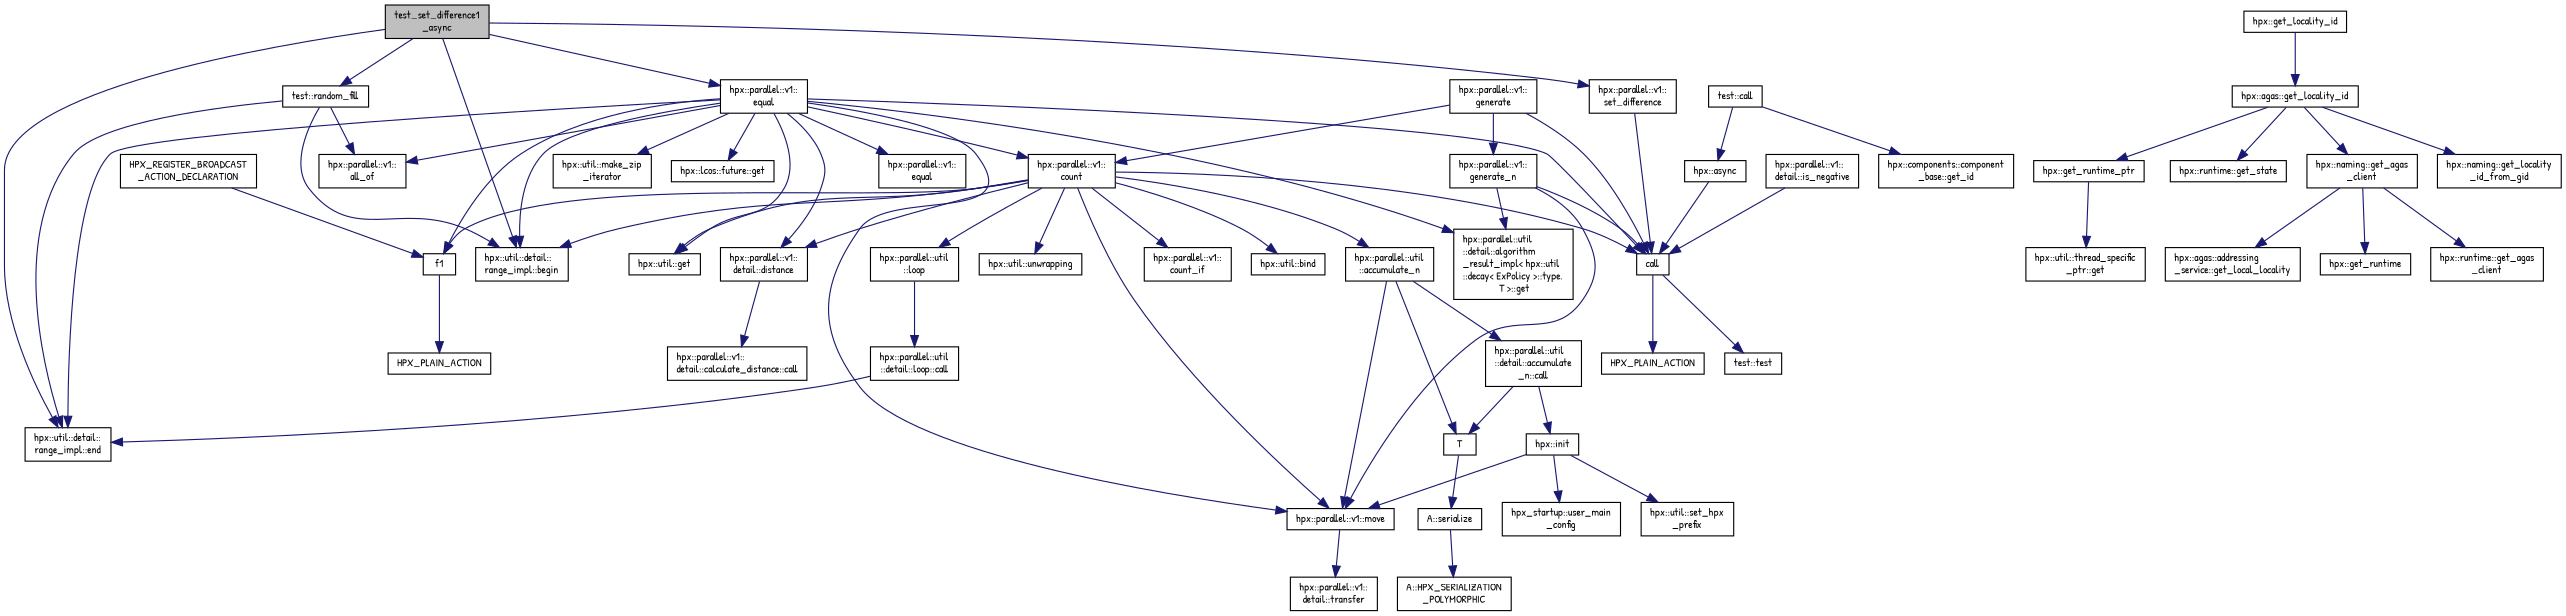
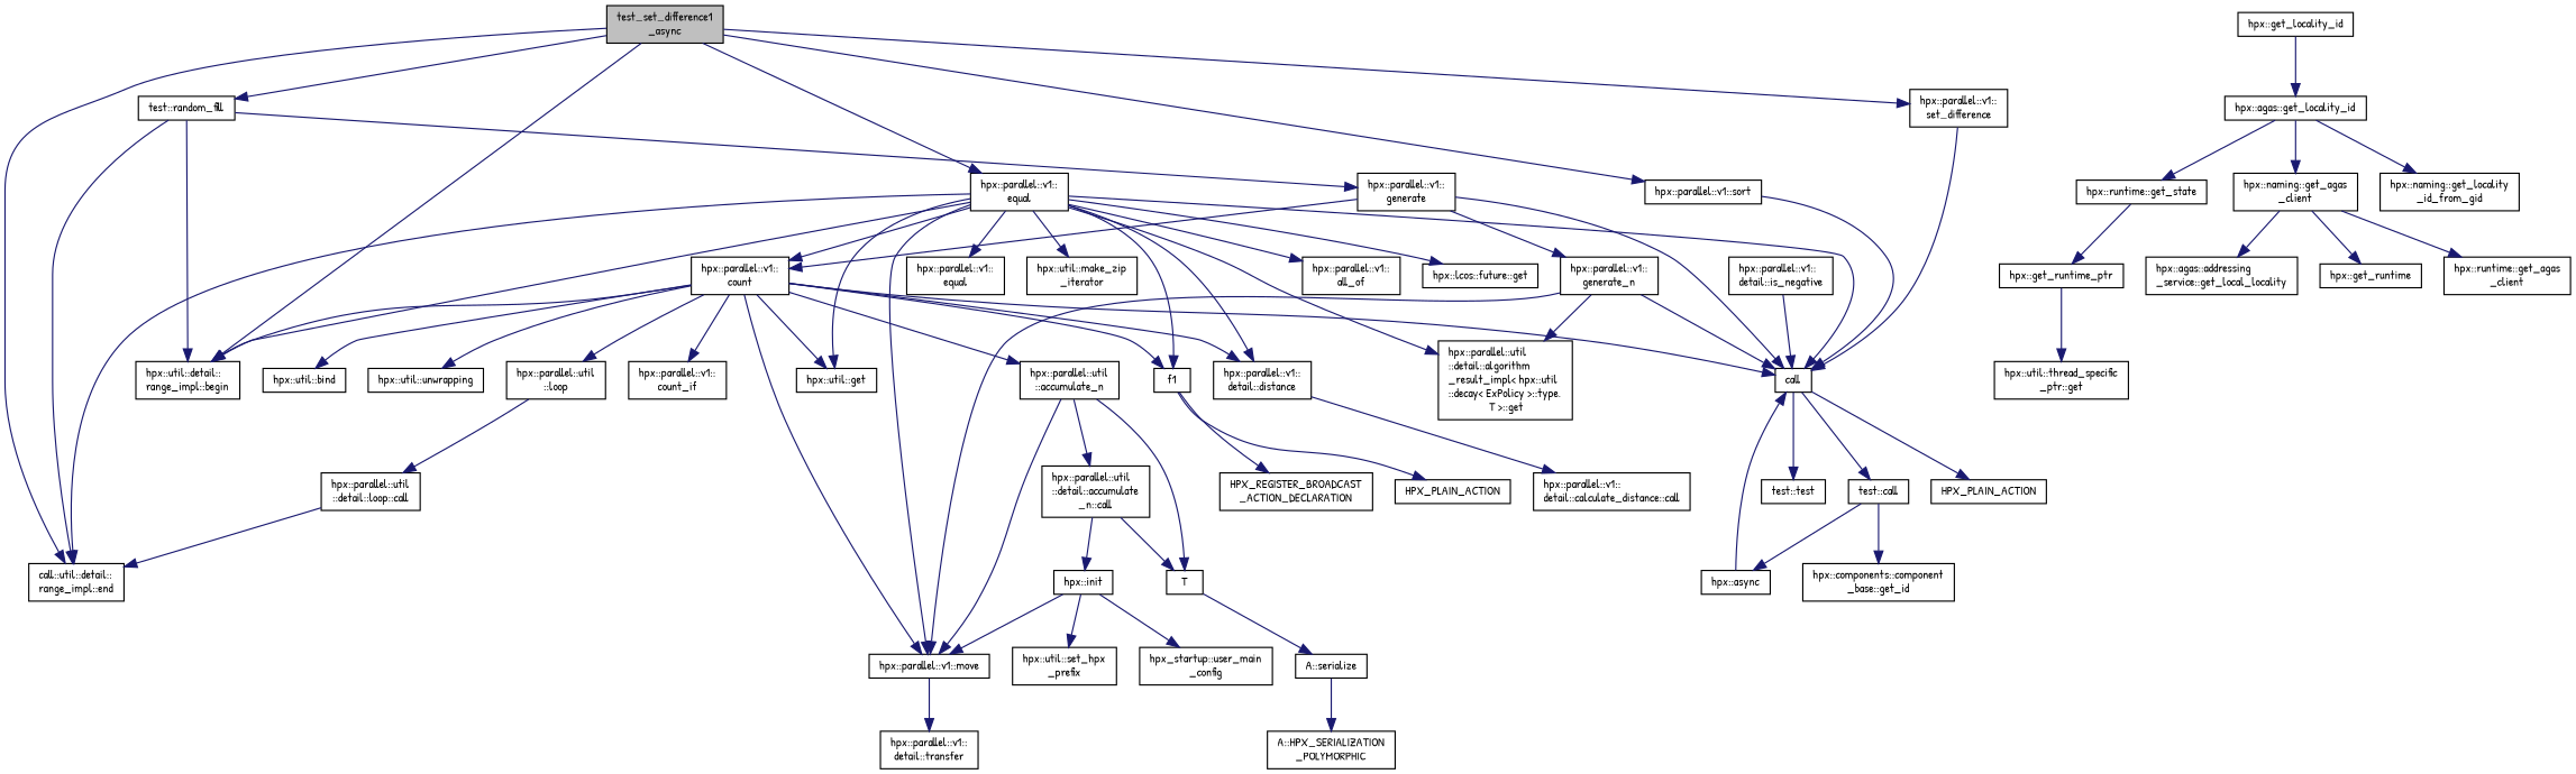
  digraph {
    fontname="Patrick Hand"
    rankdir=TB
    node [color=black fillcolor=white fontname="Patrick Hand" fontsize=10 shape=record style=filled]
    edge [color=midnightblue fontname="Patrick Hand" fontsize=10 labelfontname=Helvetica labelfontsize=10 style=solid]
    n1 [fillcolor=grey75 fontcolor=black height=0.2 label="test_set_difference1\l_async" width=0.4]
    n2 [height=0.2 label="test::random_fill" width=0.4]
-   n3 [height=0.2 label="hpx::util::detail::\lrange_impl::end" width=0.4]
+   n3 [height=0.2 label="call::util::detail::\lrange_impl::end" width=0.4]
    n4 [height=0.2 label="hpx::util::detail::\lrange_impl::begin" width=0.4]
+   n5 [height=0.2 label="hpx::parallel::v1::sort" width=0.4]
    n6 [height=0.2 label="hpx::parallel::v1::\lset_difference" width=0.4]
    n7 [height=0.2 label="hpx::parallel::v1::\lequal" width=0.4]
    n8 [height=0.2 label="hpx::parallel::v1::\lgenerate" width=0.4]
    n9 [height=0.2 label=call width=0.4]
    n10 [height=0.2 label="hpx::parallel::v1::\lcount" width=0.4]
    n11 [height=0.2 label="hpx::parallel::util\l::detail::algorithm\l_result_impl\< hpx::util\l::decay\< ExPolicy \>::type,\l T \>::get" width=0.4]
    n12 [height=0.2 label="hpx::parallel::v1::move" width=0.4]
    n13 [height=0.2 label=f1 width=0.4]
    n14 [height=0.2 label="hpx::util::get" width=0.4]
    n15 [height=0.2 label="hpx::parallel::v1::\ldetail::distance" width=0.4]
    n16 [height=0.2 label="hpx::parallel::v1::\lequal" width=0.4]
    n17 [height=0.2 label="hpx::util::make_zip\l_iterator" width=0.4]
    n18 [height=0.2 label="hpx::parallel::v1::\lall_of" width=0.4]
    n19 [height=0.2 label="hpx::lcos::future::get" width=0.4]
    n20 [height=0.2 label="hpx::parallel::v1::\lgenerate_n" width=0.4]
    n21 [height=0.2 label="test::test" width=0.4]
    n22 [height=0.2 label=HPX_PLAIN_ACTION width=0.4]
    n23 [height=0.2 label="test::call" width=0.4]
    n24 [height=0.2 label="hpx::parallel::v1::\lcount_if" width=0.4]
    n25 [height=0.2 label="hpx::parallel::util\l::loop" width=0.4]
    n26 [height=0.2 label="hpx::util::bind" width=0.4]
    n27 [height=0.2 label="hpx::util::unwrapping" width=0.4]
    n28 [height=0.2 label="hpx::parallel::util\l::accumulate_n" width=0.4]
    n29 [height=0.2 label="hpx::parallel::v1::\ldetail::is_negative" width=0.4]
    n30 [height=0.2 label="hpx::parallel::v1::\ldetail::transfer" width=0.4]
    n31 [height=0.2 label="hpx::async" width=0.4]
    n32 [height=0.2 label="hpx::components::component\l_base::get_id" width=0.4]
    n33 [height=0.2 label=HPX_PLAIN_ACTION width=0.4]
    n34 [height=0.2 label="HPX_REGISTER_BROADCAST\l_ACTION_DECLARATION" width=0.4]
    n35 [height=0.2 label="hpx::parallel::util\l::detail::loop::call" width=0.4]
    n36 [height=0.2 label="hpx::parallel::v1::\ldetail::calculate_distance::call" width=0.4]
    n37 [height=0.2 label="hpx::parallel::util\l::detail::accumulate\l_n::call" width=0.4]
    n38 [height=0.2 label=T width=0.4]
    n39 [height=0.2 label="hpx::get_locality_id" width=0.4]
    n40 [height=0.2 label="hpx::agas::get_locality_id" width=0.4]
    n41 [height=0.2 label="hpx::get_runtime_ptr" width=0.4]
    n42 [height=0.2 label="hpx::runtime::get_state" width=0.4]
    n43 [height=0.2 label="hpx::naming::get_agas\l_client" width=0.4]
    n44 [height=0.2 label="hpx::naming::get_locality\l_id_from_gid" width=0.4]
    n45 [height=0.2 label="hpx::util::thread_specific\l_ptr::get" width=0.4]
    n46 [height=0.2 label="hpx::agas::addressing\l_service::get_local_locality" width=0.4]
    n47 [height=0.2 label="hpx::get_runtime" width=0.4]
    n48 [height=0.2 label="hpx::runtime::get_agas\l_client" width=0.4]
    n49 [height=0.2 label="hpx::init" width=0.4]
    n50 [height=0.2 label="A::serialize" width=0.4]
    n51 [height=0.2 label="hpx::util::set_hpx\l_prefix" width=0.4]
    n52 [height=0.2 label="hpx_startup::user_main\l_config" width=0.4]
    n53 [height=0.2 label="A::HPX_SERIALIZATION\l_POLYMORPHIC" width=0.4]
    n1 -> n2
    n1 -> n3
    n1 -> n4
+   n1 -> n5
    n1 -> n6
    n1 -> n7
    n2 -> n3
    n2 -> n4
-   n2 -> n18
+   n2 -> n8
+   n5 -> n9
    n6 -> n9
    n7 -> n3
    n7 -> n4
    n7 -> n9
    n7 -> n10
    n7 -> n11
    n7 -> n12
    n7 -> n13
    n7 -> n14
    n7 -> n15
    n7 -> n16
    n7 -> n17
    n7 -> n18
    n7 -> n19
    n8 -> n9
    n8 -> n10
    n8 -> n20
    n9 -> n21
    n9 -> n22
+   n9 -> n23
    n10 -> n4
    n10 -> n9
    n10 -> n12
    n10 -> n13
    n10 -> n14
    n10 -> n15
    n10 -> n24
    n10 -> n25
    n10 -> n26
    n10 -> n27
    n10 -> n28
    n12 -> n30
    n13 -> n33
-   n34 -> n13
+   n13 -> n34
    n15 -> n36
    n20 -> n9
    n20 -> n11
    n20 -> n12
    n23 -> n31
    n23 -> n32
    n25 -> n35
    n28 -> n12
    n28 -> n37
    n28 -> n38
    n29 -> n9
    n31 -> n9
    n35 -> n3
    n37 -> n38
    n37 -> n49
    n38 -> n50
    n39 -> n40
-   n40 -> n41
+   n42 -> n41
    n40 -> n42
    n40 -> n43
    n40 -> n44
    n41 -> n45
    n43 -> n46
    n43 -> n47
    n43 -> n48
    n49 -> n12
    n49 -> n51
    n49 -> n52
    n50 -> n53
  }
